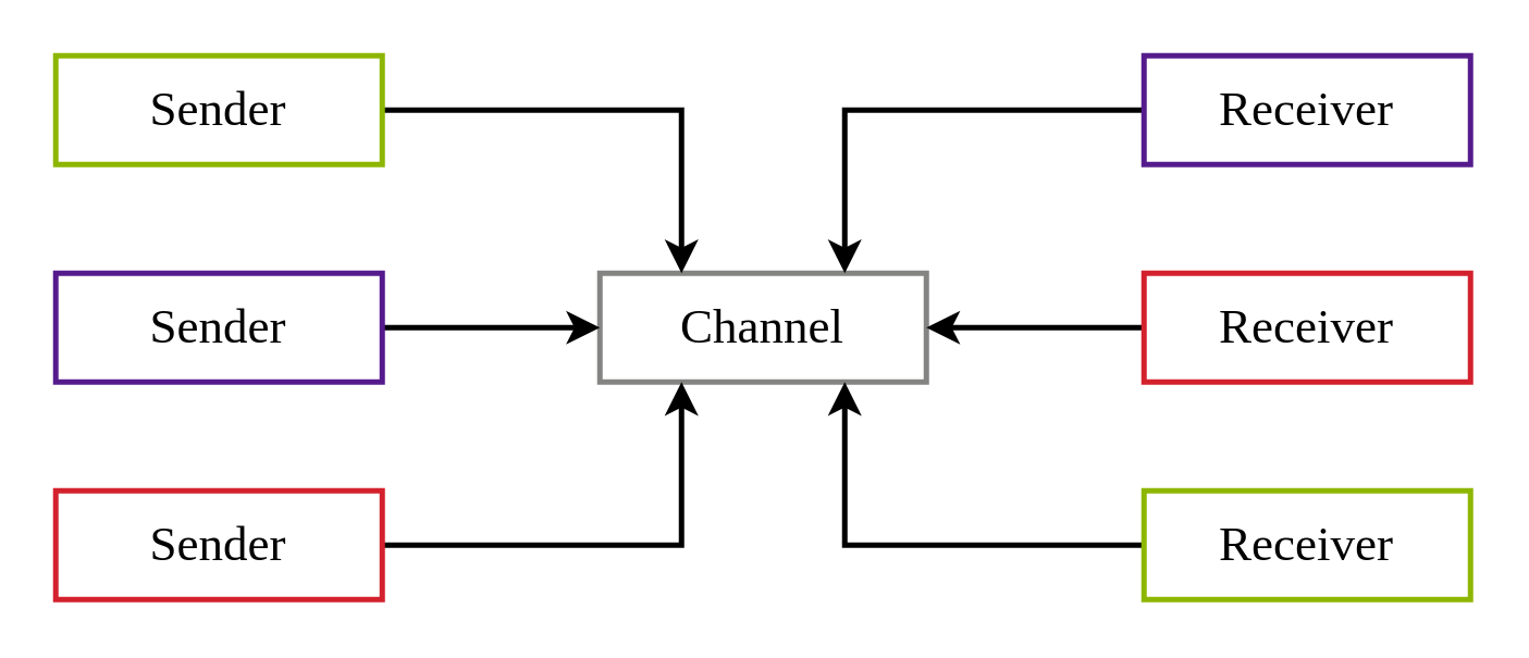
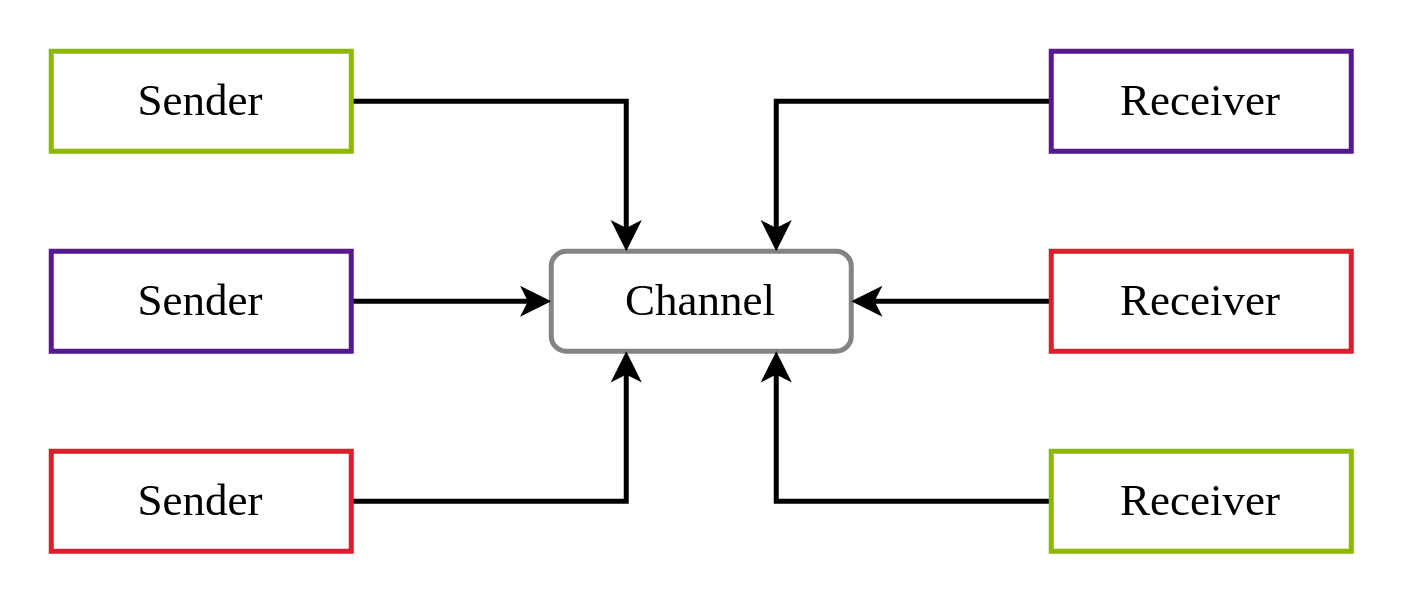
  <mxCell id="0" />
  <mxCell id="1" parent="0" />
- <mxCell id="2" value="&lt;font face=&quot;Fira Code Retina&quot; style=&quot;font-size: 18px&quot;&gt;Channel&lt;/font&gt;" style="rounded=0;whiteSpace=wrap;html=1;fillColor=none;strokeWidth=2;strokeColor=#848482;" vertex="1" parent="1"><mxGeometry x="220" y="100" width="120" height="40" as="geometry" /></mxCell>
+ <mxCell id="2" value="&lt;font face=&quot;Fira Code Retina&quot; style=&quot;font-size: 18px&quot;&gt;Channel&lt;/font&gt;" style="whiteSpace=wrap;html=1;fillColor=none;strokeWidth=2;strokeColor=#848482;rounded=1;" vertex="1" parent="1"><mxGeometry x="220" y="100" width="120" height="40" as="geometry" /></mxCell>
  <mxCell id="3" style="edgeStyle=orthogonalEdgeStyle;rounded=0;orthogonalLoop=1;jettySize=auto;html=1;exitX=1;exitY=0.5;exitDx=0;exitDy=0;entryX=0.25;entryY=0;entryDx=0;entryDy=0;strokeWidth=2;" edge="1" parent="1" source="4" target="2"><mxGeometry relative="1" as="geometry" /></mxCell>
  <mxCell id="4" value="&lt;font face=&quot;Fira Code Retina&quot; style=&quot;font-size: 18px&quot;&gt;Sender&lt;/font&gt;" style="rounded=0;whiteSpace=wrap;html=1;fillColor=none;strokeWidth=2;strokeColor=#8db600;" vertex="1" parent="1"><mxGeometry x="20" y="20" width="120" height="40" as="geometry" /></mxCell>
  <mxCell id="5" style="edgeStyle=orthogonalEdgeStyle;rounded=0;orthogonalLoop=1;jettySize=auto;html=1;exitX=1;exitY=0.5;exitDx=0;exitDy=0;strokeWidth=2;" edge="1" parent="1" source="6" target="2"><mxGeometry relative="1" as="geometry" /></mxCell>
  <mxCell id="6" value="&lt;font face=&quot;Fira Code Retina&quot; style=&quot;font-size: 18px&quot;&gt;Sender&lt;/font&gt;" style="rounded=0;whiteSpace=wrap;html=1;fillColor=none;strokeWidth=2;strokeColor=#551b8c;" vertex="1" parent="1"><mxGeometry x="20" y="100" width="120" height="40" as="geometry" /></mxCell>
  <mxCell id="7" style="edgeStyle=orthogonalEdgeStyle;rounded=0;orthogonalLoop=1;jettySize=auto;html=1;exitX=1;exitY=0.5;exitDx=0;exitDy=0;entryX=0.25;entryY=1;entryDx=0;entryDy=0;strokeWidth=2;" edge="1" parent="1" source="8" target="2"><mxGeometry relative="1" as="geometry" /></mxCell>
  <mxCell id="8" value="&lt;font face=&quot;Fira Code Retina&quot; style=&quot;font-size: 18px&quot;&gt;Sender&lt;/font&gt;" style="rounded=0;whiteSpace=wrap;html=1;fillColor=none;strokeWidth=2;strokeColor=#d3212d;" vertex="1" parent="1"><mxGeometry x="20" y="180" width="120" height="40" as="geometry" /></mxCell>
  <mxCell id="9" style="edgeStyle=orthogonalEdgeStyle;rounded=0;orthogonalLoop=1;jettySize=auto;html=1;exitX=0;exitY=0.5;exitDx=0;exitDy=0;entryX=0.75;entryY=0;entryDx=0;entryDy=0;strokeWidth=2;" edge="1" parent="1" source="10" target="2"><mxGeometry relative="1" as="geometry" /></mxCell>
  <mxCell id="10" value="&lt;font face=&quot;Fira Code Retina&quot; style=&quot;font-size: 18px&quot;&gt;Receiver&lt;/font&gt;" style="rounded=0;whiteSpace=wrap;html=1;fillColor=none;strokeWidth=2;strokeColor=#551b8c;" vertex="1" parent="1"><mxGeometry x="420" y="20" width="120" height="40" as="geometry" /></mxCell>
  <mxCell id="11" style="edgeStyle=orthogonalEdgeStyle;rounded=0;orthogonalLoop=1;jettySize=auto;html=1;exitX=0;exitY=0.5;exitDx=0;exitDy=0;strokeWidth=2;" edge="1" parent="1" source="12" target="2"><mxGeometry relative="1" as="geometry" /></mxCell>
  <mxCell id="12" value="&lt;font face=&quot;Fira Code Retina&quot; style=&quot;font-size: 18px&quot;&gt;Receiver&lt;/font&gt;" style="rounded=0;whiteSpace=wrap;html=1;fillColor=none;strokeWidth=2;strokeColor=#d3212d;" vertex="1" parent="1"><mxGeometry x="420" y="100" width="120" height="40" as="geometry" /></mxCell>
  <mxCell id="13" style="edgeStyle=orthogonalEdgeStyle;rounded=0;orthogonalLoop=1;jettySize=auto;html=1;exitX=0;exitY=0.5;exitDx=0;exitDy=0;entryX=0.75;entryY=1;entryDx=0;entryDy=0;strokeWidth=2;" edge="1" parent="1" source="14" target="2"><mxGeometry relative="1" as="geometry" /></mxCell>
  <mxCell id="14" value="&lt;font face=&quot;Fira Code Retina&quot; style=&quot;font-size: 18px&quot;&gt;Receiver&lt;/font&gt;" style="rounded=0;whiteSpace=wrap;html=1;fillColor=none;strokeWidth=2;strokeColor=#8db600;" vertex="1" parent="1"><mxGeometry x="420" y="180" width="120" height="40" as="geometry" /></mxCell>
